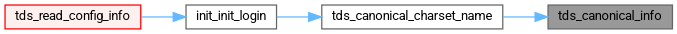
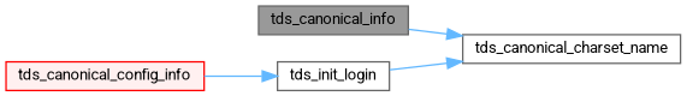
  digraph {
    fontname=Roboto
    rankdir=RL
    node [color=grey40 fillcolor=white fontname=Roboto fontsize=10 shape=box style=filled]
    edge [color=steelblue1 dir=back fontname=Roboto fontsize=10 labelfontname=Helvetica labelfontsize=10 style=solid]
    n1 [color=gray40 fillcolor=grey60 fontcolor=black height=0.2 label=tds_canonical_info width=0.4]
    n2 [height=0.2 label=tds_canonical_charset_name width=0.4]
-   n3 [height=0.2 label=init_init_login width=0.4]
-   n4 [color=red fillcolor="#FFF0F0" height=0.2 label=tds_read_config_info width=0.4]
-   n1 -> n2
+   n3 [height=0.2 label=tds_init_login width=0.4]
+   n4 [color=red fillcolor="#FFF0F0" height=0.2 label=tds_canonical_config_info width=0.4]
+   n2 -> n1
    n2 -> n3
    n3 -> n4
  }
